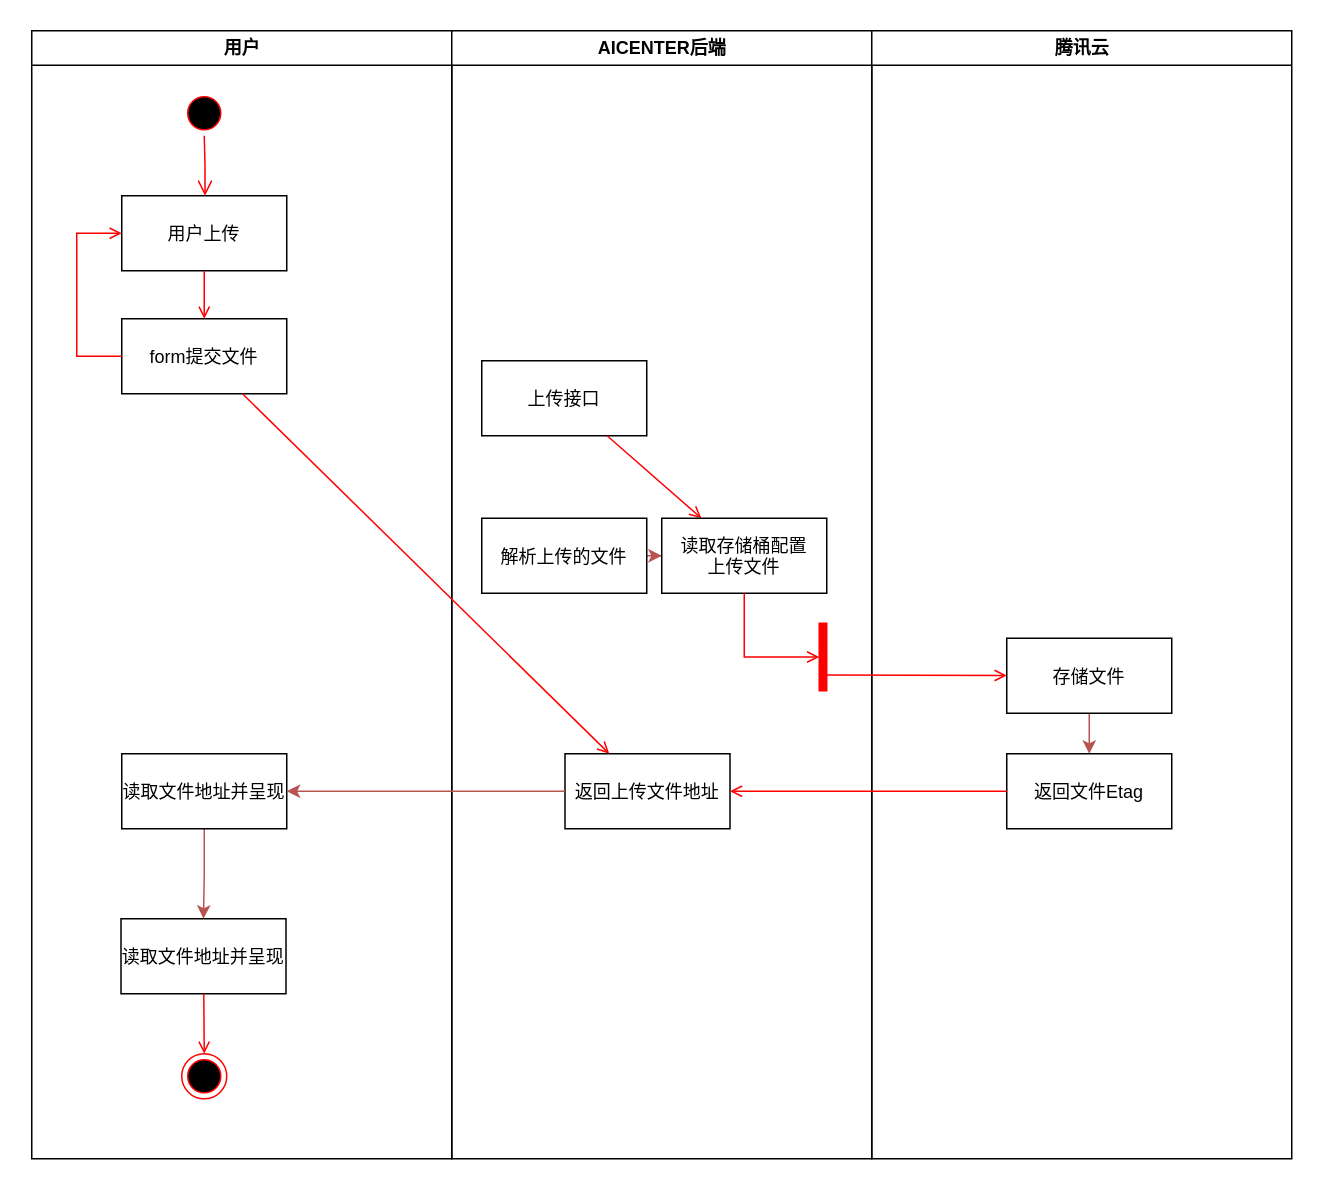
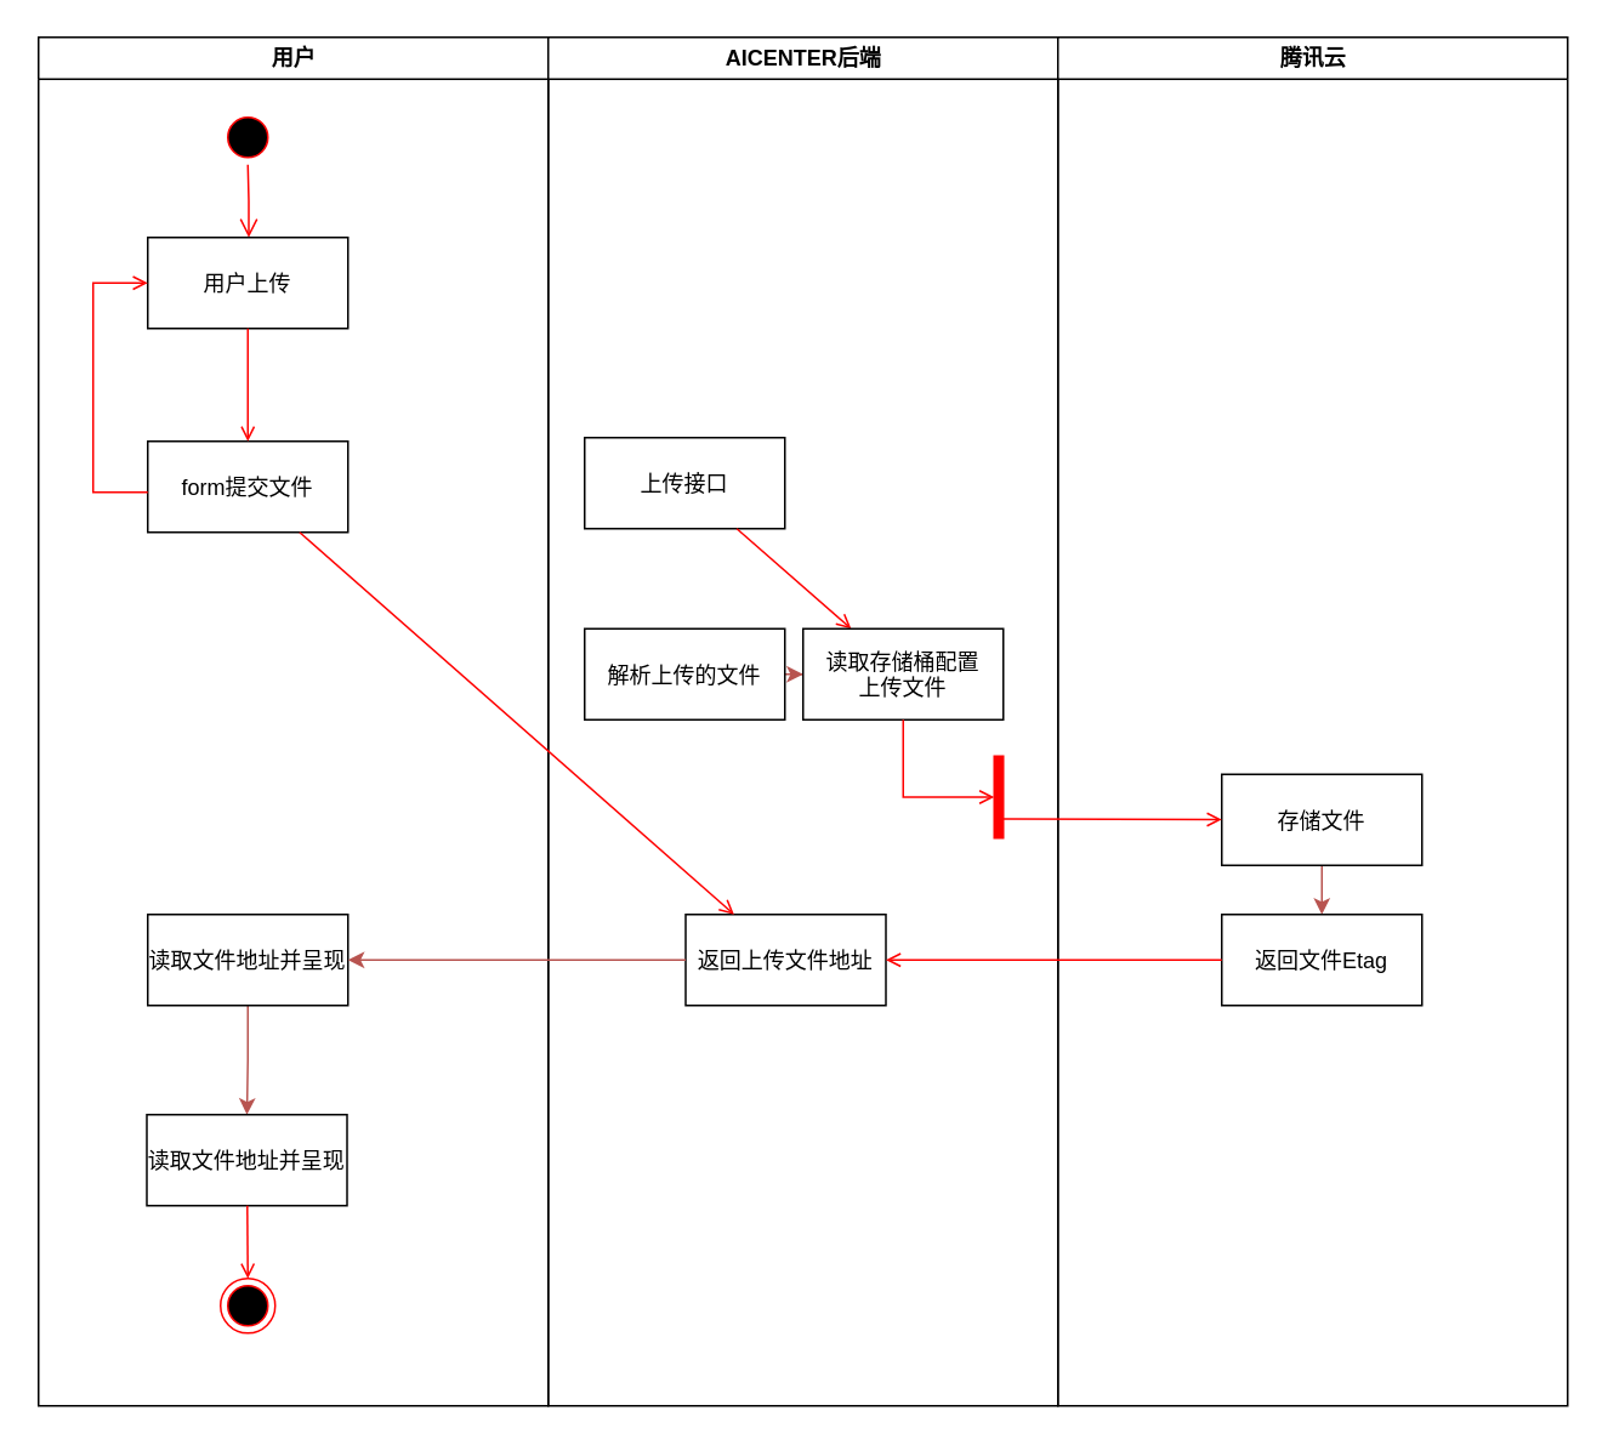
  <mxCell id="0" />
  <mxCell id="1" parent="0" />
  <mxCell id="2" value="用户" style="swimlane;whiteSpace=wrap" parent="1" vertex="1"><mxGeometry x="20.5" y="20" width="280" height="752" as="geometry" /></mxCell>
  <mxCell id="3" value="" style="ellipse;shape=startState;fillColor=#000000;strokeColor=#ff0000;" parent="2" vertex="1"><mxGeometry x="100" y="40" width="30" height="30" as="geometry" /></mxCell>
  <mxCell id="4" value="" style="edgeStyle=elbowEdgeStyle;elbow=horizontal;verticalAlign=bottom;endArrow=open;endSize=8;strokeColor=#FF0000;endFill=1;rounded=0" parent="2" source="3" target="5" edge="1"><mxGeometry x="100" y="40" as="geometry"><mxPoint x="115" y="110" as="targetPoint" /></mxGeometry></mxCell>
  <mxCell id="5" value="用户上传" style="" parent="2" vertex="1"><mxGeometry x="60" y="110" width="110" height="50" as="geometry" /></mxCell>
- <mxCell id="6" value="form提交文件" style="" parent="2" vertex="1"><mxGeometry x="60" y="192" width="110" height="50" as="geometry" /></mxCell>
+ <mxCell id="6" value="form提交文件" style="" parent="2" vertex="1"><mxGeometry x="60" y="222" width="110" height="50" as="geometry" /></mxCell>
  <mxCell id="7" value="" style="endArrow=open;strokeColor=#FF0000;endFill=1;rounded=0" parent="2" source="5" target="6" edge="1"><mxGeometry relative="1" as="geometry"><mxPoint x="115" y="270" as="sourcePoint" /></mxGeometry></mxCell>
  <mxCell id="8" value="" style="edgeStyle=elbowEdgeStyle;elbow=horizontal;strokeColor=#FF0000;endArrow=open;endFill=1;rounded=0" parent="2" source="6" target="5" edge="1"><mxGeometry width="100" height="100" relative="1" as="geometry"><mxPoint x="160" y="290" as="sourcePoint" /><mxPoint x="260" y="190" as="targetPoint" /><Array as="points"><mxPoint x="30" y="250" /></Array></mxGeometry></mxCell>
  <mxCell id="9" style="edgeStyle=orthogonalEdgeStyle;rounded=0;orthogonalLoop=1;jettySize=auto;html=1;entryX=0.5;entryY=0;entryDx=0;entryDy=0;fillColor=#f8cecc;strokeColor=#b85450;" edge="1" parent="2" source="10" target="11"><mxGeometry relative="1" as="geometry" /></mxCell>
  <mxCell id="10" value="读取文件地址并呈现" style="" vertex="1" parent="2"><mxGeometry x="60" y="482" width="110" height="50" as="geometry" /></mxCell>
  <mxCell id="11" value="读取文件地址并呈现" style="" vertex="1" parent="2"><mxGeometry x="59.5" y="592" width="110" height="50" as="geometry" /></mxCell>
  <mxCell id="12" value="" style="ellipse;shape=endState;fillColor=#000000;strokeColor=#ff0000" vertex="1" parent="2"><mxGeometry x="100" y="682" width="30" height="30" as="geometry" /></mxCell>
  <mxCell id="13" value="" style="endArrow=open;strokeColor=#FF0000;endFill=1;rounded=0" edge="1" parent="2" source="11" target="12"><mxGeometry relative="1" as="geometry"><mxPoint x="930" y="446.879" as="sourcePoint" /></mxGeometry></mxCell>
  <mxCell id="14" value="AICENTER后端" style="swimlane;whiteSpace=wrap" parent="1" vertex="1"><mxGeometry x="300.5" y="20" width="280" height="752" as="geometry" /></mxCell>
  <mxCell id="15" value="上传接口" style="" parent="14" vertex="1"><mxGeometry x="20" y="220" width="110" height="50" as="geometry" /></mxCell>
  <mxCell id="16" style="edgeStyle=orthogonalEdgeStyle;rounded=0;orthogonalLoop=1;jettySize=auto;html=1;fillColor=#f8cecc;strokeColor=#b85450;" edge="1" parent="14" source="17" target="19"><mxGeometry relative="1" as="geometry" /></mxCell>
  <mxCell id="17" value="解析上传的文件" style="" parent="14" vertex="1"><mxGeometry x="20" y="325" width="110" height="50" as="geometry" /></mxCell>
  <mxCell id="18" value="" style="endArrow=open;strokeColor=#FF0000;endFill=1;rounded=0;" parent="14" source="15" target="19" edge="1"><mxGeometry relative="1" as="geometry" /></mxCell>
  <mxCell id="19" value="读取存储桶配置&#10;上传文件" style="" parent="14" vertex="1"><mxGeometry x="140" y="325" width="110" height="50" as="geometry" /></mxCell>
  <mxCell id="20" value="" style="whiteSpace=wrap;strokeColor=#FF0000;fillColor=#FF0000" parent="14" vertex="1"><mxGeometry x="245" y="395" width="5" height="45" as="geometry" /></mxCell>
  <mxCell id="21" value="" style="edgeStyle=elbowEdgeStyle;elbow=horizontal;entryX=0;entryY=0.5;strokeColor=#FF0000;endArrow=open;endFill=1;rounded=0" parent="14" source="19" target="20" edge="1"><mxGeometry width="100" height="100" relative="1" as="geometry"><mxPoint x="60" y="480" as="sourcePoint" /><mxPoint x="160" y="380" as="targetPoint" /><Array as="points"><mxPoint x="195" y="400" /></Array></mxGeometry></mxCell>
  <mxCell id="22" value="返回上传文件地址" style="" vertex="1" parent="14"><mxGeometry x="75.5" y="482" width="110" height="50" as="geometry" /></mxCell>
  <mxCell id="23" value="腾讯云" style="swimlane;whiteSpace=wrap" parent="1" vertex="1"><mxGeometry x="580.5" y="20" width="280" height="752" as="geometry" /></mxCell>
  <mxCell id="24" value="" style="edgeStyle=orthogonalEdgeStyle;rounded=0;orthogonalLoop=1;jettySize=auto;html=1;fillColor=#f8cecc;strokeColor=#b85450;" edge="1" parent="23" source="25" target="27"><mxGeometry relative="1" as="geometry" /></mxCell>
  <mxCell id="25" value="存储文件" style="" parent="23" vertex="1"><mxGeometry x="90" y="405" width="110" height="50" as="geometry" /></mxCell>
  <mxCell id="26" value="" style="edgeStyle=none;strokeColor=#FF0000;endArrow=open;endFill=1;rounded=0" parent="23" target="25" edge="1"><mxGeometry width="100" height="100" relative="1" as="geometry"><mxPoint x="-30" y="429.5" as="sourcePoint" /><mxPoint x="90" y="429.5" as="targetPoint" /></mxGeometry></mxCell>
  <mxCell id="27" value="返回文件Etag" style="" vertex="1" parent="23"><mxGeometry x="90" y="482" width="110" height="50" as="geometry" /></mxCell>
  <mxCell id="28" value="" style="endArrow=open;strokeColor=#FF0000;endFill=1;rounded=0;" parent="1" source="6" target="22" edge="1"><mxGeometry relative="1" as="geometry" /></mxCell>
  <mxCell id="29" value="" style="endArrow=open;strokeColor=#FF0000;endFill=1;rounded=0;entryX=1;entryY=0.5;entryDx=0;entryDy=0;exitX=0;exitY=0.5;exitDx=0;exitDy=0;" parent="1" source="27" target="22" edge="1"><mxGeometry relative="1" as="geometry"><mxPoint x="725.5" y="520" as="targetPoint" /></mxGeometry></mxCell>
  <mxCell id="30" style="edgeStyle=orthogonalEdgeStyle;rounded=0;orthogonalLoop=1;jettySize=auto;html=1;entryX=1;entryY=0.5;entryDx=0;entryDy=0;fillColor=#f8cecc;strokeColor=#b85450;" edge="1" parent="1" source="22" target="10"><mxGeometry relative="1" as="geometry" /></mxCell>
